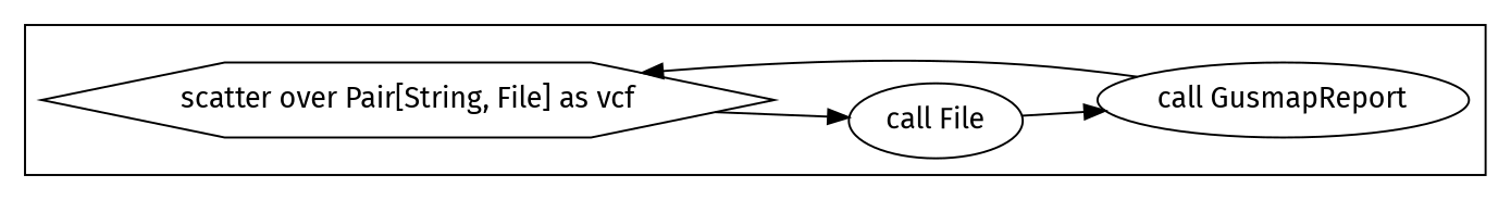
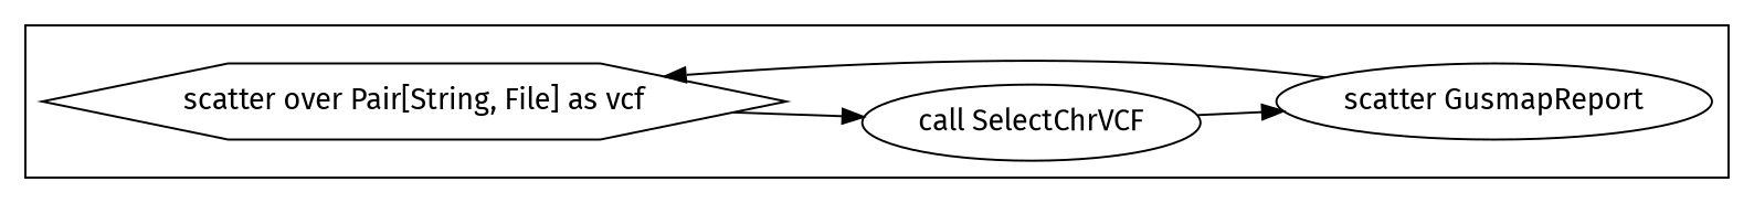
  digraph {
    compound=true
    fontname="Fira Sans"
    rankdir=LR
    node [fontname="Fira Sans"]
    edge [fontname="Fira Sans"]
    n1 [label="scatter over Pair[String, File] as vcf" shape=hexagon]
-   n2 [label="call File"]
-   n3 [label="call GusmapReport"]
+   n2 [label="call SelectChrVCF"]
+   n3 [label="scatter GusmapReport"]
    subgraph cluster_1 {
      fillcolor=white
      style="filled,solid"
      n1
      n2
      n3
    }
    n1 -> n2
    n2 -> n3
    n3 -> n1
  }
